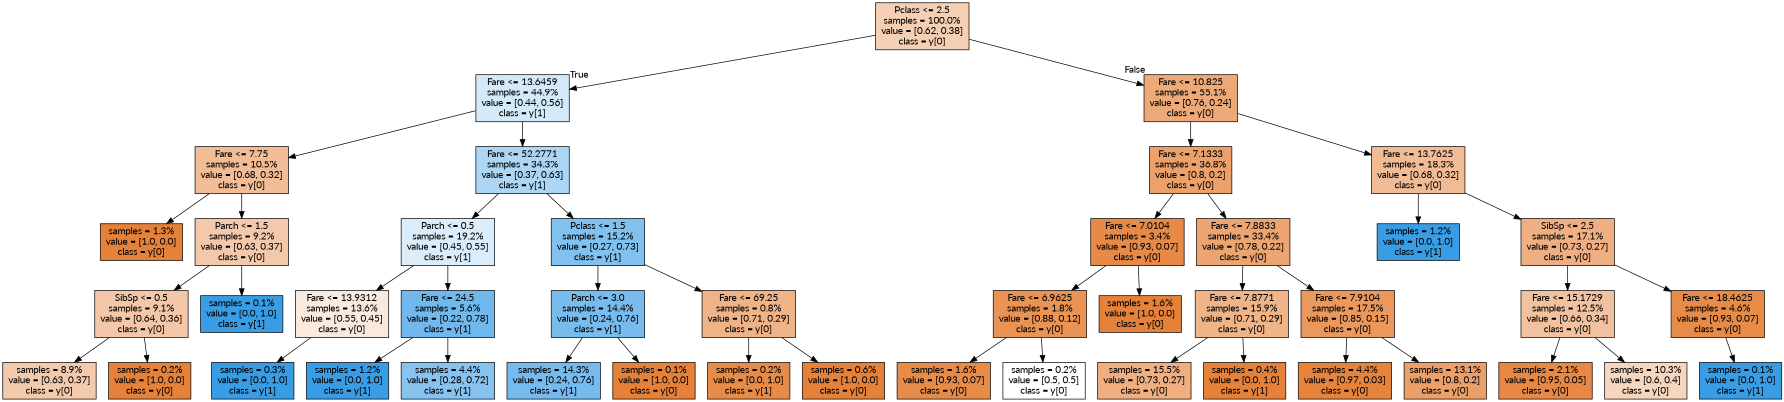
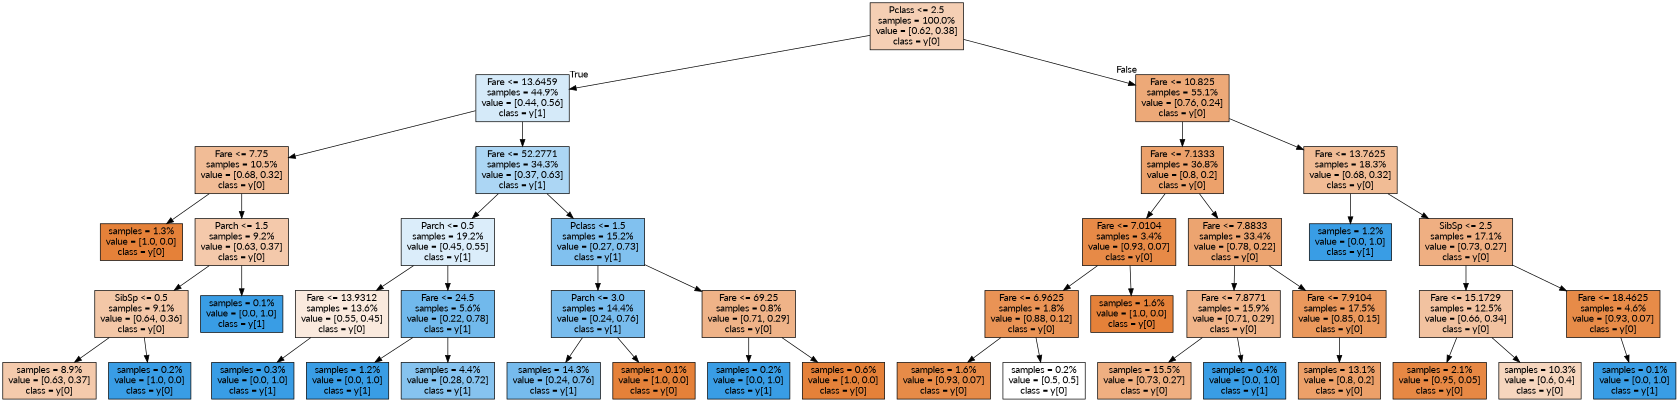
  digraph {
    fontname=Lato
    node [color=black fillcolor="#399de5ff" fontname=Lato shape=box style=filled]
    edge [fontname=Lato]
    n1 [fillcolor="#e5813960" label="Pclass <= 2.5\nsamples = 100.0%\nvalue = [0.62, 0.38]\nclass = y[0]"]
    n2 [fillcolor="#399de535" label="Fare <= 13.6459\nsamples = 44.9%\nvalue = [0.44, 0.56]\nclass = y[1]"]
    n3 [fillcolor="#e58139ad" label="Fare <= 10.825\nsamples = 55.1%\nvalue = [0.76, 0.24]\nclass = y[0]"]
    n4 [fillcolor="#e5813987" label="Fare <= 7.75\nsamples = 10.5%\nvalue = [0.68, 0.32]\nclass = y[0]"]
    n5 [fillcolor="#399de56a" label="Fare <= 52.2771\nsamples = 34.3%\nvalue = [0.37, 0.63]\nclass = y[1]"]
    n6 [fillcolor="#e58139be" label="Fare <= 7.1333\nsamples = 36.8%\nvalue = [0.8, 0.2]\nclass = y[0]"]
    n7 [fillcolor="#e5813988" label="Fare <= 13.7625\nsamples = 18.3%\nvalue = [0.68, 0.32]\nclass = y[0]"]
    n8 [fillcolor="#e58139ff" label="samples = 1.3%\nvalue = [1.0, 0.0]\nclass = y[0]"]
    n9 [fillcolor="#e581396c" label="Parch <= 1.5\nsamples = 9.2%\nvalue = [0.63, 0.37]\nclass = y[0]"]
    n10 [fillcolor="#399de52e" label="Parch <= 0.5\nsamples = 19.2%\nvalue = [0.45, 0.55]\nclass = y[1]"]
    n11 [fillcolor="#399de5a2" label="Pclass <= 1.5\nsamples = 15.2%\nvalue = [0.27, 0.73]\nclass = y[1]"]
    n12 [fillcolor="#e5813971" label="SibSp <= 0.5\nsamples = 9.1%\nvalue = [0.64, 0.36]\nclass = y[0]"]
    n13 [label="samples = 0.1%\nvalue = [0.0, 1.0]\nclass = y[1]"]
    n14 [fillcolor="#e581396b" label="samples = 8.9%\nvalue = [0.63, 0.37]\nclass = y[0]"]
-   n15 [fillcolor="#e58139ff" label="samples = 0.2%\nvalue = [1.0, 0.0]\nclass = y[0]"]
+   n15 [label="samples = 0.2%\nvalue = [1.0, 0.0]\nclass = y[0]"]
    n16 [fillcolor="#e581392a" label="Fare <= 13.9312\nsamples = 13.6%\nvalue = [0.55, 0.45]\nclass = y[0]"]
    n17 [fillcolor="#399de5b7" label="Fare <= 24.5\nsamples = 5.6%\nvalue = [0.22, 0.78]\nclass = y[1]"]
    n18 [fillcolor="#399de5ae" label="Parch <= 3.0\nsamples = 14.4%\nvalue = [0.24, 0.76]\nclass = y[1]"]
    n19 [fillcolor="#e5813999" label="Fare <= 69.25\nsamples = 0.8%\nvalue = [0.71, 0.29]\nclass = y[0]"]
    n20 [label="samples = 0.3%\nvalue = [0.0, 1.0]\nclass = y[1]"]
    n21 [label="samples = 1.2%\nvalue = [0.0, 1.0]\nclass = y[1]"]
    n22 [fillcolor="#399de59b" label="samples = 4.4%\nvalue = [0.28, 0.72]\nclass = y[1]"]
    n23 [fillcolor="#399de5b0" label="samples = 14.3%\nvalue = [0.24, 0.76]\nclass = y[1]"]
    n24 [fillcolor="#e58139ff" label="samples = 0.1%\nvalue = [1.0, 0.0]\nclass = y[0]"]
-   n25 [fillcolor="#e58139eb" label="samples = 0.2%\nvalue = [0.0, 1.0]\nclass = y[1]"]
+   n25 [label="samples = 0.2%\nvalue = [0.0, 1.0]\nclass = y[1]"]
    n26 [fillcolor="#e58139ff" label="samples = 0.6%\nvalue = [1.0, 0.0]\nclass = y[0]"]
    n27 [fillcolor="#e58139ed" label="Fare <= 7.0104\nsamples = 3.4%\nvalue = [0.93, 0.07]\nclass = y[0]"]
    n28 [fillcolor="#e58139b8" label="Fare <= 7.8833\nsamples = 33.4%\nvalue = [0.78, 0.22]\nclass = y[0]"]
    n29 [label="samples = 1.2%\nvalue = [0.0, 1.0]\nclass = y[1]"]
    n30 [fillcolor="#e58139a1" label="SibSp <= 2.5\nsamples = 17.1%\nvalue = [0.73, 0.27]\nclass = y[0]"]
    n31 [fillcolor="#e58139db" label="Fare <= 6.9625\nsamples = 1.8%\nvalue = [0.88, 0.12]\nclass = y[0]"]
    n32 [fillcolor="#e58139ff" label="samples = 1.6%\nvalue = [1.0, 0.0]\nclass = y[0]"]
    n33 [fillcolor="#e5813997" label="Fare <= 7.8771\nsamples = 15.9%\nvalue = [0.71, 0.29]\nclass = y[0]"]
    n34 [fillcolor="#e58139d1" label="Fare <= 7.9104\nsamples = 17.5%\nvalue = [0.85, 0.15]\nclass = y[0]"]
    n35 [fillcolor="#e58139eb" label="samples = 1.6%\nvalue = [0.93, 0.07]\nclass = y[0]"]
    n36 [fillcolor="#e5813900" label="samples = 0.2%\nvalue = [0.5, 0.5]\nclass = y[0]"]
    n37 [fillcolor="#e58139a2" label="samples = 15.5%\nvalue = [0.73, 0.27]\nclass = y[0]"]
-   n38 [fillcolor="#e58139ff" label="samples = 0.4%\nvalue = [0.0, 1.0]\nclass = y[1]"]
-   n39 [fillcolor="#e58139f8" label="samples = 4.4%\nvalue = [0.97, 0.03]\nclass = y[0]"]
+   n38 [label="samples = 0.4%\nvalue = [0.0, 1.0]\nclass = y[1]"]
    n40 [fillcolor="#e58139c1" label="samples = 13.1%\nvalue = [0.8, 0.2]\nclass = y[0]"]
    n41 [fillcolor="#e581397a" label="Fare <= 15.1729\nsamples = 12.5%\nvalue = [0.66, 0.34]\nclass = y[0]"]
    n42 [fillcolor="#e58139eb" label="Fare <= 18.4625\nsamples = 4.6%\nvalue = [0.93, 0.07]\nclass = y[0]"]
    n43 [fillcolor="#e58139f1" label="samples = 2.1%\nvalue = [0.95, 0.05]\nclass = y[0]"]
    n44 [fillcolor="#e5813953" label="samples = 10.3%\nvalue = [0.6, 0.4]\nclass = y[0]"]
    n45 [label="samples = 0.1%\nvalue = [0.0, 1.0]\nclass = y[1]"]
    n1 -> n2 [headlabel=True labelangle=45 labeldistance=2.5]
    n1 -> n3 [headlabel=False labelangle=-45 labeldistance=2.5]
    n2 -> n4
    n2 -> n5
    n3 -> n6
    n3 -> n7
    n4 -> n8
    n4 -> n9
    n5 -> n10
    n5 -> n11
    n6 -> n27
    n6 -> n28
    n7 -> n29
    n7 -> n30
    n9 -> n12
    n9 -> n13
    n10 -> n16
    n10 -> n17
    n11 -> n18
    n11 -> n19
    n12 -> n14
    n12 -> n15
    n16 -> n20
    n17 -> n21
    n17 -> n22
    n18 -> n23
    n18 -> n24
    n19 -> n25
    n19 -> n26
    n27 -> n31
    n27 -> n32
    n28 -> n33
    n28 -> n34
    n30 -> n41
    n30 -> n42
    n31 -> n35
    n31 -> n36
    n33 -> n37
    n33 -> n38
-   n34 -> n39
    n34 -> n40
    n41 -> n43
    n41 -> n44
    n42 -> n45
  }
